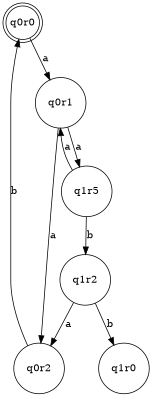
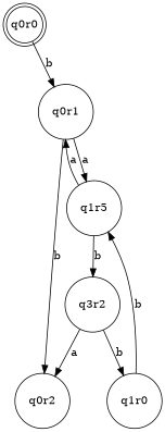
  digraph {
    rankdir=TB
    node [margin=0.1 shape=circle]
    q0r0 [margin=0 shape=doublecircle]
    q0r1
    n3 [label=q1r5]
    q0r2
    q1r0
    " " [color=white width=0]
-   q1r2
-   q0r0 -> q0r1 [label=a]
+   q1r2 [label=q3r2]
+   q0r0 -> q0r1 [label=b]
    q0r1 -> n3 [label=a]
-   q0r1 -> q0r2 [label=a]
+   q0r1 -> q0r2 [label=b]
    n3 -> q0r1 [label=a]
    n3 -> q1r2 [label=b]
-   q0r2 -> q0r0 [label=b]
+   q1r0 -> n3 [label=b]
    q1r2 -> q0r2 [label=a]
    q1r2 -> q1r0 [label=b]
  }
